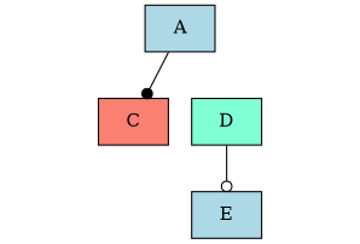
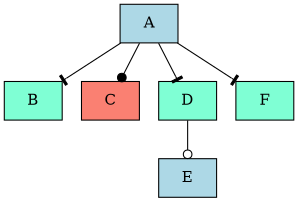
  digraph {
    node [fillcolor=aquamarine shape=box style=filled]
    edge [arrowhead=tee]
    A [fillcolor=lightblue]
+   B
    C [fillcolor=salmon]
    D
+   F
    E [fillcolor=lightblue]
+   A -> B
    A -> C [arrowhead=dot]
+   A -> D
+   A -> F
    D -> E [arrowhead=odot]
  }
